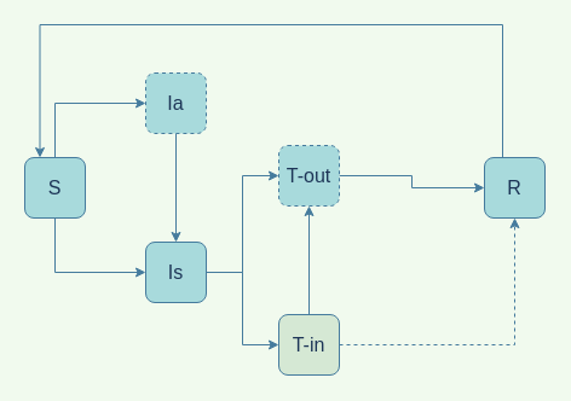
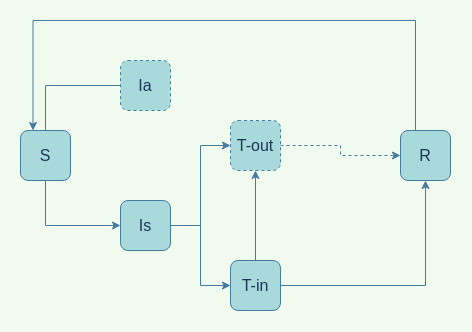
  <mxCell id="0" />
  <mxCell id="1" parent="0" />
  <mxCell id="2" style="edgeStyle=orthogonalEdgeStyle;rounded=0;orthogonalLoop=1;jettySize=auto;html=1;exitX=0.5;exitY=1;exitDx=0;exitDy=0;entryX=0;entryY=0.5;entryDx=0;entryDy=0;fontSize=18;labelBackgroundColor=#F1FAEE;strokeColor=#457B9D;fontColor=#1D3557;" edge="1" parent="1" source="4" target="9"><mxGeometry relative="1" as="geometry" /></mxCell>
- <mxCell id="3" style="edgeStyle=orthogonalEdgeStyle;rounded=0;orthogonalLoop=1;jettySize=auto;html=1;exitX=0.5;exitY=0;exitDx=0;exitDy=0;entryX=0;entryY=0.5;entryDx=0;entryDy=0;fontSize=18;labelBackgroundColor=#F1FAEE;strokeColor=#457B9D;fontColor=#1D3557;" edge="1" parent="1" source="4" target="6"><mxGeometry relative="1" as="geometry" /></mxCell>
+ <mxCell id="3" style="edgeStyle=orthogonalEdgeStyle;rounded=0;orthogonalLoop=1;jettySize=auto;html=1;exitX=0.5;exitY=0;exitDx=0;exitDy=0;entryX=0;entryY=0.5;entryDx=0;entryDy=0;fontSize=18;labelBackgroundColor=#F1FAEE;strokeColor=#457B9D;fontColor=#1D3557;endArrow=none;" edge="1" parent="1" source="4" target="6"><mxGeometry relative="1" as="geometry" /></mxCell>
  <mxCell id="4" value="&lt;font size=&quot;3&quot;&gt;S&lt;/font&gt;" style="rounded=1;whiteSpace=wrap;html=1;fillColor=#A8DADC;strokeColor=#457B9D;fontColor=#1D3557;" vertex="1" parent="1"><mxGeometry x="20" y="130" width="50" height="50" as="geometry" /></mxCell>
- <mxCell id="5" style="edgeStyle=orthogonalEdgeStyle;rounded=0;orthogonalLoop=1;jettySize=auto;html=1;exitX=0.5;exitY=1;exitDx=0;exitDy=0;entryX=0.5;entryY=0;entryDx=0;entryDy=0;fontSize=18;labelBackgroundColor=#F1FAEE;strokeColor=#457B9D;fontColor=#1D3557;" edge="1" parent="1" source="6" target="9"><mxGeometry relative="1" as="geometry" /></mxCell>
  <mxCell id="6" value="&lt;font size=&quot;3&quot;&gt;Ia&lt;/font&gt;" style="rounded=1;whiteSpace=wrap;html=1;fillColor=#A8DADC;strokeColor=#457B9D;fontColor=#1D3557;dashed=1;" vertex="1" parent="1"><mxGeometry x="120" y="60" width="50" height="50" as="geometry" /></mxCell>
  <mxCell id="7" style="edgeStyle=orthogonalEdgeStyle;rounded=0;orthogonalLoop=1;jettySize=auto;html=1;exitX=1;exitY=0.5;exitDx=0;exitDy=0;entryX=0;entryY=0.5;entryDx=0;entryDy=0;fontSize=18;labelBackgroundColor=#F1FAEE;strokeColor=#457B9D;fontColor=#1D3557;" edge="1" parent="1" source="9" target="11"><mxGeometry relative="1" as="geometry" /></mxCell>
  <mxCell id="8" style="edgeStyle=orthogonalEdgeStyle;rounded=0;orthogonalLoop=1;jettySize=auto;html=1;exitX=1;exitY=0.5;exitDx=0;exitDy=0;entryX=0;entryY=0.5;entryDx=0;entryDy=0;fontSize=18;labelBackgroundColor=#F1FAEE;strokeColor=#457B9D;fontColor=#1D3557;" edge="1" parent="1" source="9" target="14"><mxGeometry relative="1" as="geometry" /></mxCell>
  <mxCell id="9" value="&lt;font size=&quot;3&quot;&gt;Is&lt;/font&gt;" style="rounded=1;whiteSpace=wrap;html=1;fillColor=#A8DADC;strokeColor=#457B9D;fontColor=#1D3557;" vertex="1" parent="1"><mxGeometry x="120" y="200" width="50" height="50" as="geometry" /></mxCell>
- <mxCell id="10" style="edgeStyle=orthogonalEdgeStyle;rounded=0;orthogonalLoop=1;jettySize=auto;html=1;exitX=1;exitY=0.5;exitDx=0;exitDy=0;entryX=0;entryY=0.5;entryDx=0;entryDy=0;fontSize=18;labelBackgroundColor=#F1FAEE;strokeColor=#457B9D;fontColor=#1D3557;" edge="1" parent="1" source="11" target="16"><mxGeometry relative="1" as="geometry" /></mxCell>
+ <mxCell id="10" style="edgeStyle=orthogonalEdgeStyle;rounded=0;orthogonalLoop=1;jettySize=auto;html=1;exitX=1;exitY=0.5;exitDx=0;exitDy=0;entryX=0;entryY=0.5;entryDx=0;entryDy=0;fontSize=18;labelBackgroundColor=#F1FAEE;strokeColor=#457B9D;fontColor=#1D3557;dashed=1;" edge="1" parent="1" source="11" target="16"><mxGeometry relative="1" as="geometry" /></mxCell>
  <mxCell id="11" value="&lt;font size=&quot;3&quot;&gt;T-out&lt;/font&gt;" style="rounded=1;whiteSpace=wrap;html=1;fillColor=#A8DADC;strokeColor=#457B9D;fontColor=#1D3557;dashed=1;" vertex="1" parent="1"><mxGeometry x="230" y="120" width="50" height="50" as="geometry" /></mxCell>
  <mxCell id="12" style="edgeStyle=orthogonalEdgeStyle;rounded=0;orthogonalLoop=1;jettySize=auto;html=1;exitX=0.5;exitY=0;exitDx=0;exitDy=0;entryX=0.5;entryY=1;entryDx=0;entryDy=0;fontSize=18;labelBackgroundColor=#F1FAEE;strokeColor=#457B9D;fontColor=#1D3557;" edge="1" parent="1" source="14" target="11"><mxGeometry relative="1" as="geometry" /></mxCell>
- <mxCell id="13" style="edgeStyle=orthogonalEdgeStyle;rounded=0;orthogonalLoop=1;jettySize=auto;html=1;exitX=1;exitY=0.5;exitDx=0;exitDy=0;entryX=0.5;entryY=1;entryDx=0;entryDy=0;fontSize=18;labelBackgroundColor=#F1FAEE;strokeColor=#457B9D;fontColor=#1D3557;dashed=1;" edge="1" parent="1" source="14" target="16"><mxGeometry relative="1" as="geometry" /></mxCell>
- <mxCell id="14" value="&lt;font size=&quot;3&quot;&gt;T-in&lt;/font&gt;" style="rounded=1;whiteSpace=wrap;html=1;fillColor=#d5e8d4;strokeColor=#457B9D;fontColor=#1D3557;" vertex="1" parent="1"><mxGeometry x="230" y="260" width="50" height="50" as="geometry" /></mxCell>
+ <mxCell id="13" style="edgeStyle=orthogonalEdgeStyle;rounded=0;orthogonalLoop=1;jettySize=auto;html=1;exitX=1;exitY=0.5;exitDx=0;exitDy=0;entryX=0.5;entryY=1;entryDx=0;entryDy=0;fontSize=18;labelBackgroundColor=#F1FAEE;strokeColor=#457B9D;fontColor=#1D3557;" edge="1" parent="1" source="14" target="16"><mxGeometry relative="1" as="geometry" /></mxCell>
+ <mxCell id="14" value="&lt;font size=&quot;3&quot;&gt;T-in&lt;/font&gt;" style="rounded=1;whiteSpace=wrap;html=1;fillColor=#A8DADC;strokeColor=#457B9D;fontColor=#1D3557;" vertex="1" parent="1"><mxGeometry x="230" y="260" width="50" height="50" as="geometry" /></mxCell>
  <mxCell id="15" style="edgeStyle=orthogonalEdgeStyle;rounded=0;orthogonalLoop=1;jettySize=auto;html=1;exitX=0.5;exitY=0;exitDx=0;exitDy=0;entryX=0.25;entryY=0;entryDx=0;entryDy=0;fontSize=18;labelBackgroundColor=#F1FAEE;strokeColor=#457B9D;fontColor=#1D3557;" edge="1" parent="1" source="16" target="4"><mxGeometry relative="1" as="geometry"><Array as="points"><mxPoint x="415" y="20" /><mxPoint x="33" y="20" /></Array></mxGeometry></mxCell>
  <mxCell id="16" value="&lt;font size=&quot;3&quot;&gt;R&lt;/font&gt;" style="rounded=1;whiteSpace=wrap;html=1;fillColor=#A8DADC;strokeColor=#457B9D;fontColor=#1D3557;" vertex="1" parent="1"><mxGeometry x="400" y="130" width="50" height="50" as="geometry" /></mxCell>
